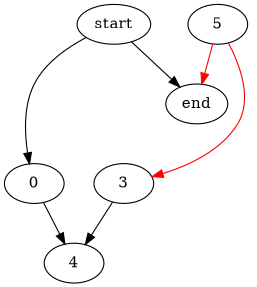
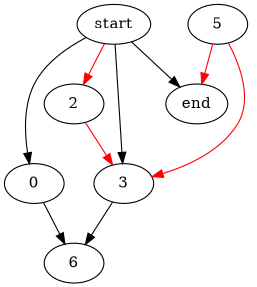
  digraph {
    n1 [label=0]
-   4
+   4 [label=6]
+   2
    3
    5
    end
    start
    n1 -> 4
+   2 -> 3 [color=red]
    3 -> 4
    5 -> 3 [color=red]
    5 -> end [color=red]
    start -> n1
+   start -> 2 [color=red]
+   start -> 3
    start -> end
  }
